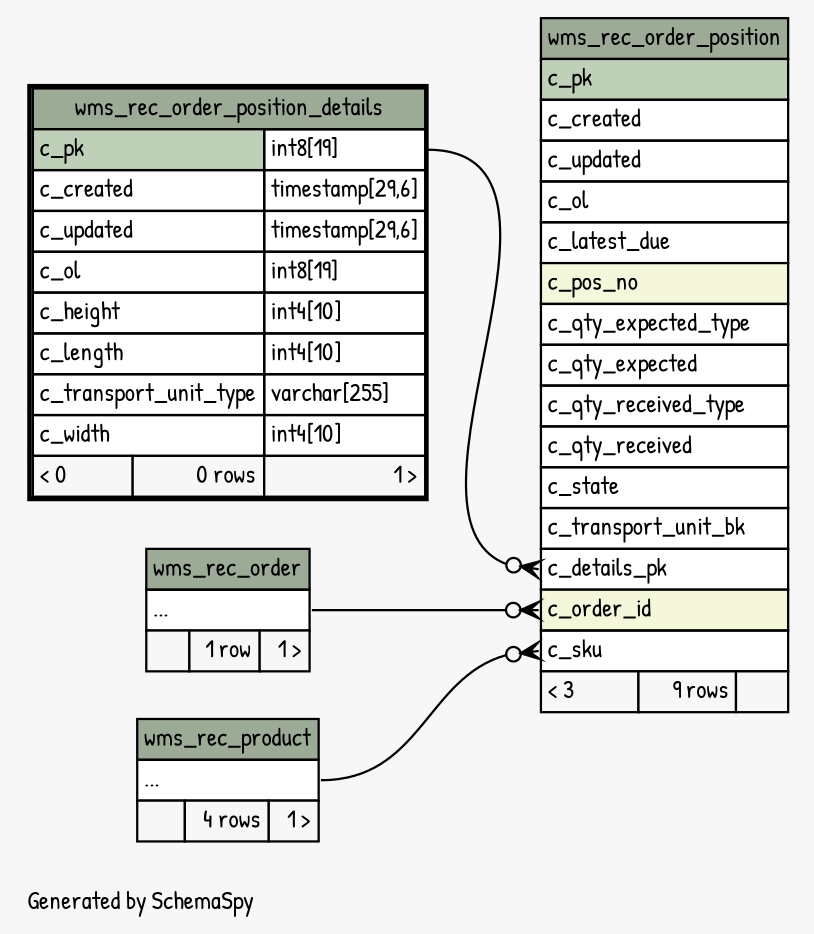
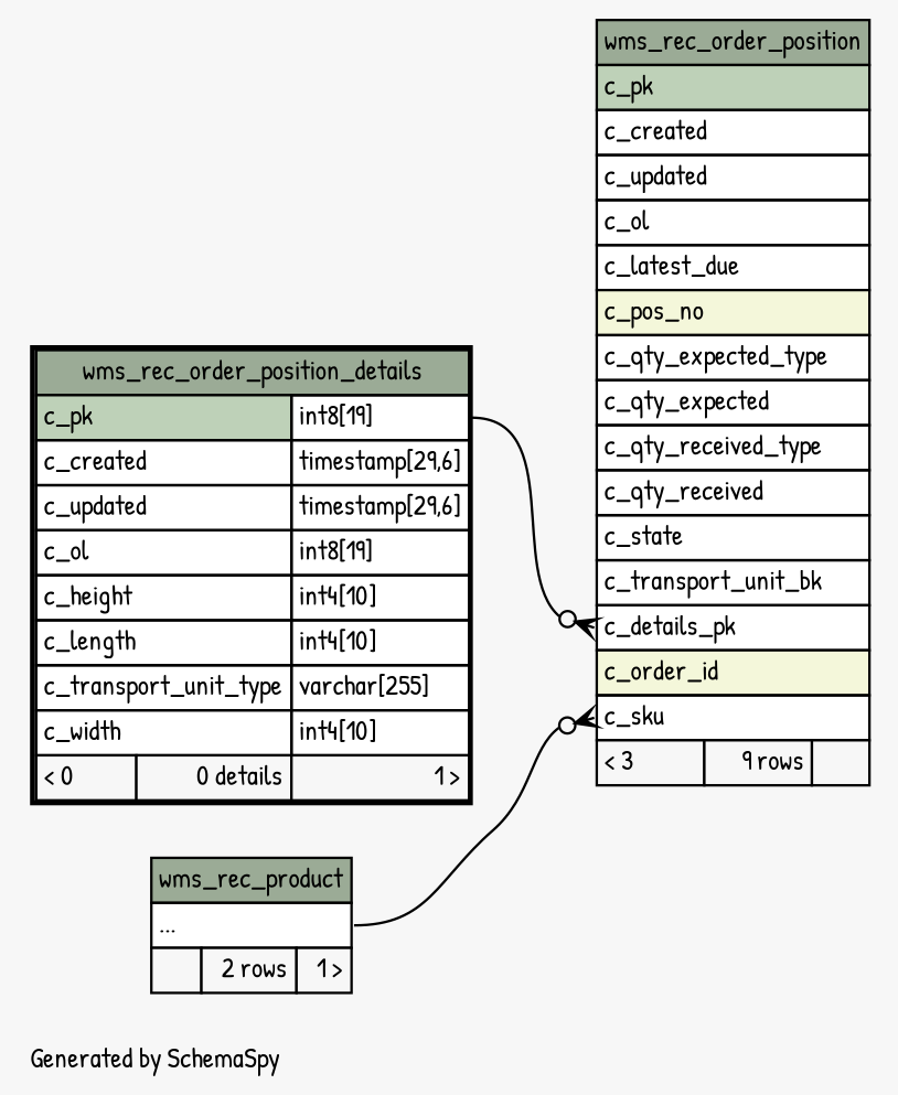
  digraph {
    bgcolor="#f7f7f7"
    fontname="Patrick Hand"
    fontsize=11
    label="\nGenerated by SchemaSpy"
    labeljust=l
    nodesep=0.18
    rankdir=RL
    ranksep=0.46
    node [fontname="Patrick Hand" fontsize=11 shape=plaintext]
    edge [arrowhead=none arrowsize=0.8 arrowtail=crowodot dir=back fontname="Patrick Hand" headport="elipses:e"]
    n1 [label=<     <TABLE BORDER="0" CELLBORDER="1" CELLSPACING="0" BGCOLOR="#ffffff">       <TR><TD COLSPAN="3" BGCOLOR="#9bab96" ALIGN="CENTER">wms_rec_order_position</TD></TR>       <TR><TD PORT="c_pk" COLSPAN="3" BGCOLOR="#bed1b8" ALIGN="LEFT">c_pk</TD></TR>       <TR><TD PORT="c_created" COLSPAN="3" ALIGN="LEFT">c_created</TD></TR>       <TR><TD PORT="c_updated" COLSPAN="3" ALIGN="LEFT">c_updated</TD></TR>       <TR><TD PORT="c_ol" COLSPAN="3" ALIGN="LEFT">c_ol</TD></TR>       <TR><TD PORT="c_latest_due" COLSPAN="3" ALIGN="LEFT">c_latest_due</TD></TR>       <TR><TD PORT="c_pos_no" COLSPAN="3" BGCOLOR="#f4f7da" ALIGN="LEFT">c_pos_no</TD></TR>       <TR><TD PORT="c_qty_expected_type" COLSPAN="3" ALIGN="LEFT">c_qty_expected_type</TD></TR>       <TR><TD PORT="c_qty_expected" COLSPAN="3" ALIGN="LEFT">c_qty_expected</TD></TR>       <TR><TD PORT="c_qty_received_type" COLSPAN="3" ALIGN="LEFT">c_qty_received_type</TD></TR>       <TR><TD PORT="c_qty_received" COLSPAN="3" ALIGN="LEFT">c_qty_received</TD></TR>       <TR><TD PORT="c_state" COLSPAN="3" ALIGN="LEFT">c_state</TD></TR>       <TR><TD PORT="c_transport_unit_bk" COLSPAN="3" ALIGN="LEFT">c_transport_unit_bk</TD></TR>       <TR><TD PORT="c_details_pk" COLSPAN="3" ALIGN="LEFT">c_details_pk</TD></TR>       <TR><TD PORT="c_order_id" COLSPAN="3" BGCOLOR="#f4f7da" ALIGN="LEFT">c_order_id</TD></TR>       <TR><TD PORT="c_sku" COLSPAN="3" ALIGN="LEFT">c_sku</TD></TR>       <TR><TD ALIGN="LEFT" BGCOLOR="#f7f7f7">&lt; 3</TD><TD ALIGN="RIGHT" BGCOLOR="#f7f7f7">9 rows</TD><TD ALIGN="RIGHT" BGCOLOR="#f7f7f7">  </TD></TR>     </TABLE>>]
-   n2 [label=<     <TABLE BORDER="2" CELLBORDER="1" CELLSPACING="0" BGCOLOR="#ffffff">       <TR><TD COLSPAN="3" BGCOLOR="#9bab96" ALIGN="CENTER">wms_rec_order_position_details</TD></TR>       <TR><TD PORT="c_pk" COLSPAN="2" BGCOLOR="#bed1b8" ALIGN="LEFT">c_pk</TD><TD PORT="c_pk.type" ALIGN="LEFT">int8[19]</TD></TR>       <TR><TD PORT="c_created" COLSPAN="2" ALIGN="LEFT">c_created</TD><TD PORT="c_created.type" ALIGN="LEFT">timestamp[29,6]</TD></TR>       <TR><TD PORT="c_updated" COLSPAN="2" ALIGN="LEFT">c_updated</TD><TD PORT="c_updated.type" ALIGN="LEFT">timestamp[29,6]</TD></TR>       <TR><TD PORT="c_ol" COLSPAN="2" ALIGN="LEFT">c_ol</TD><TD PORT="c_ol.type" ALIGN="LEFT">int8[19]</TD></TR>       <TR><TD PORT="c_height" COLSPAN="2" ALIGN="LEFT">c_height</TD><TD PORT="c_height.type" ALIGN="LEFT">int4[10]</TD></TR>       <TR><TD PORT="c_length" COLSPAN="2" ALIGN="LEFT">c_length</TD><TD PORT="c_length.type" ALIGN="LEFT">int4[10]</TD></TR>       <TR><TD PORT="c_transport_unit_type" COLSPAN="2" ALIGN="LEFT">c_transport_unit_type</TD><TD PORT="c_transport_unit_type.type" ALIGN="LEFT">varchar[255]</TD></TR>       <TR><TD PORT="c_width" COLSPAN="2" ALIGN="LEFT">c_width</TD><TD PORT="c_width.type" ALIGN="LEFT">int4[10]</TD></TR>       <TR><TD ALIGN="LEFT" BGCOLOR="#f7f7f7">&lt; 0</TD><TD ALIGN="RIGHT" BGCOLOR="#f7f7f7">0 rows</TD><TD ALIGN="RIGHT" BGCOLOR="#f7f7f7">1 &gt;</TD></TR>     </TABLE>>]
-   n3 [label=<     <TABLE BORDER="0" CELLBORDER="1" CELLSPACING="0" BGCOLOR="#ffffff">       <TR><TD COLSPAN="3" BGCOLOR="#9bab96" ALIGN="CENTER">wms_rec_order</TD></TR>       <TR><TD PORT="elipses" COLSPAN="3" ALIGN="LEFT">...</TD></TR>       <TR><TD ALIGN="LEFT" BGCOLOR="#f7f7f7">  </TD><TD ALIGN="RIGHT" BGCOLOR="#f7f7f7">1 row</TD><TD ALIGN="RIGHT" BGCOLOR="#f7f7f7">1 &gt;</TD></TR>     </TABLE>>]
-   n4 [label=<     <TABLE BORDER="0" CELLBORDER="1" CELLSPACING="0" BGCOLOR="#ffffff">       <TR><TD COLSPAN="3" BGCOLOR="#9bab96" ALIGN="CENTER">wms_rec_product</TD></TR>       <TR><TD PORT="elipses" COLSPAN="3" ALIGN="LEFT">...</TD></TR>       <TR><TD ALIGN="LEFT" BGCOLOR="#f7f7f7">  </TD><TD ALIGN="RIGHT" BGCOLOR="#f7f7f7">4 rows</TD><TD ALIGN="RIGHT" BGCOLOR="#f7f7f7">1 &gt;</TD></TR>     </TABLE>>]
+   n2 [label=<     <TABLE BORDER="2" CELLBORDER="1" CELLSPACING="0" BGCOLOR="#ffffff">       <TR><TD COLSPAN="3" BGCOLOR="#9bab96" ALIGN="CENTER">wms_rec_order_position_details</TD></TR>       <TR><TD PORT="c_pk" COLSPAN="2" BGCOLOR="#bed1b8" ALIGN="LEFT">c_pk</TD><TD PORT="c_pk.type" ALIGN="LEFT">int8[19]</TD></TR>       <TR><TD PORT="c_created" COLSPAN="2" ALIGN="LEFT">c_created</TD><TD PORT="c_created.type" ALIGN="LEFT">timestamp[29,6]</TD></TR>       <TR><TD PORT="c_updated" COLSPAN="2" ALIGN="LEFT">c_updated</TD><TD PORT="c_updated.type" ALIGN="LEFT">timestamp[29,6]</TD></TR>       <TR><TD PORT="c_ol" COLSPAN="2" ALIGN="LEFT">c_ol</TD><TD PORT="c_ol.type" ALIGN="LEFT">int8[19]</TD></TR>       <TR><TD PORT="c_height" COLSPAN="2" ALIGN="LEFT">c_height</TD><TD PORT="c_height.type" ALIGN="LEFT">int4[10]</TD></TR>       <TR><TD PORT="c_length" COLSPAN="2" ALIGN="LEFT">c_length</TD><TD PORT="c_length.type" ALIGN="LEFT">int4[10]</TD></TR>       <TR><TD PORT="c_transport_unit_type" COLSPAN="2" ALIGN="LEFT">c_transport_unit_type</TD><TD PORT="c_transport_unit_type.type" ALIGN="LEFT">varchar[255]</TD></TR>       <TR><TD PORT="c_width" COLSPAN="2" ALIGN="LEFT">c_width</TD><TD PORT="c_width.type" ALIGN="LEFT">int4[10]</TD></TR>       <TR><TD ALIGN="LEFT" BGCOLOR="#f7f7f7">&lt; 0</TD><TD ALIGN="RIGHT" BGCOLOR="#f7f7f7">0 details</TD><TD ALIGN="RIGHT" BGCOLOR="#f7f7f7">1 &gt;</TD></TR>     </TABLE>>]
+   n4 [label=<     <TABLE BORDER="0" CELLBORDER="1" CELLSPACING="0" BGCOLOR="#ffffff">       <TR><TD COLSPAN="3" BGCOLOR="#9bab96" ALIGN="CENTER">wms_rec_product</TD></TR>       <TR><TD PORT="elipses" COLSPAN="3" ALIGN="LEFT">...</TD></TR>       <TR><TD ALIGN="LEFT" BGCOLOR="#f7f7f7">  </TD><TD ALIGN="RIGHT" BGCOLOR="#f7f7f7">2 rows</TD><TD ALIGN="RIGHT" BGCOLOR="#f7f7f7">1 &gt;</TD></TR>     </TABLE>>]
    n1 -> n2 [headport="c_pk.type:e" tailport="c_details_pk:w"]
-   n1 -> n3 [tailport="c_order_id:w"]
    n1 -> n4 [tailport="c_sku:w"]
  }
